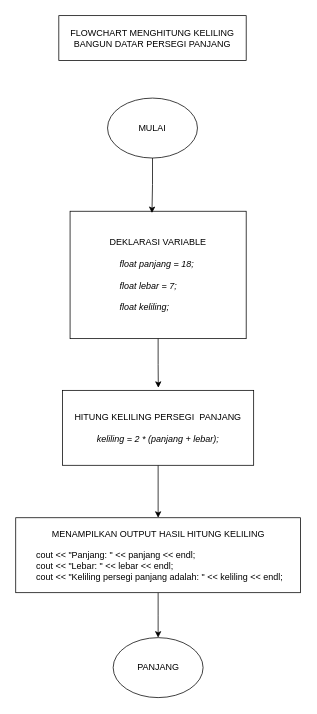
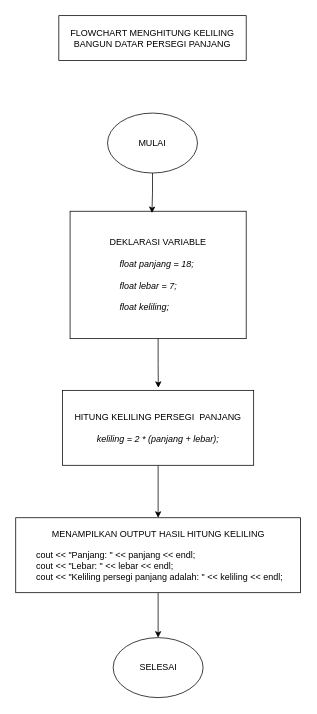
  <mxCell id="0" />
  <mxCell id="1" parent="0" />
  <mxCell id="2" value="FLOWCHART MENGHITUNG KELILING BANGUN DATAR PERSEGI PANJANG" style="rounded=0;whiteSpace=wrap;html=1;" parent="1" vertex="1"><mxGeometry x="78" y="20" width="250" height="60" as="geometry" /></mxCell>
- <mxCell id="3" value="MULAI" style="ellipse;whiteSpace=wrap;html=1;" vertex="1" parent="1"><mxGeometry x="143" y="130" width="120" height="80" as="geometry" /></mxCell>
+ <mxCell id="3" value="MULAI" style="ellipse;whiteSpace=wrap;html=1;" vertex="1" parent="1"><mxGeometry x="143" y="150" width="120" height="80" as="geometry" /></mxCell>
  <mxCell id="4" value="DEKLARASI VARIABLE&lt;div&gt;&lt;br&gt;&lt;/div&gt;&lt;div&gt;&lt;div style=&quot;text-align: left;&quot;&gt;&amp;nbsp; &amp;nbsp;&lt;i&gt; float panjang = 18;&lt;/i&gt;&lt;/div&gt;&lt;div style=&quot;text-align: left;&quot;&gt;&lt;i&gt;&lt;br&gt;&lt;/i&gt;&lt;/div&gt;&lt;div style=&quot;text-align: left;&quot;&gt;&lt;i&gt;&amp;nbsp; &amp;nbsp; float lebar = 7;&lt;/i&gt;&lt;/div&gt;&lt;div style=&quot;text-align: left;&quot;&gt;&lt;i&gt;&lt;br&gt;&lt;/i&gt;&lt;/div&gt;&lt;div style=&quot;text-align: left;&quot;&gt;&lt;i&gt;&amp;nbsp; &amp;nbsp; float keliling;&lt;/i&gt;&lt;/div&gt;&lt;/div&gt;" style="rounded=0;whiteSpace=wrap;html=1;verticalAlign=middle;" vertex="1" parent="1"><mxGeometry x="93" y="281" width="235" height="170" as="geometry" /></mxCell>
  <mxCell id="5" style="edgeStyle=orthogonalEdgeStyle;rounded=0;orthogonalLoop=1;jettySize=auto;html=1;entryX=0.5;entryY=0;entryDx=0;entryDy=0;" edge="1" parent="1" source="6" target="8"><mxGeometry relative="1" as="geometry" /></mxCell>
  <mxCell id="6" value="HITUNG KELILING PERSEGI&amp;nbsp; PANJANG&lt;div&gt;&lt;br&gt;&lt;/div&gt;&lt;div&gt;&lt;i&gt;keliling = 2 * (panjang + lebar);&lt;/i&gt;&lt;/div&gt;" style="rounded=0;whiteSpace=wrap;html=1;verticalAlign=middle;" vertex="1" parent="1"><mxGeometry x="83" y="520" width="255" height="100" as="geometry" /></mxCell>
  <mxCell id="7" style="edgeStyle=orthogonalEdgeStyle;rounded=0;orthogonalLoop=1;jettySize=auto;html=1;" edge="1" parent="1" source="8"><mxGeometry relative="1" as="geometry"><mxPoint x="210.5" y="850" as="targetPoint" /></mxGeometry></mxCell>
  <mxCell id="8" value="&lt;div&gt;MENAMPILKAN OUTPUT HASIL HITUNG KELILING&lt;/div&gt;&lt;div&gt;&lt;br&gt;&lt;/div&gt;&lt;div&gt;&lt;div style=&quot;text-align: justify;&quot;&gt;&amp;nbsp;cout &amp;lt;&amp;lt; &quot;Panjang: &quot; &amp;lt;&amp;lt; panjang &amp;lt;&amp;lt; endl;&lt;/div&gt;&lt;div style=&quot;text-align: justify;&quot;&gt;&amp;nbsp;cout &amp;lt;&amp;lt; &quot;Lebar: &quot; &amp;lt;&amp;lt; lebar &amp;lt;&amp;lt; endl;&lt;/div&gt;&lt;div style=&quot;text-align: justify;&quot;&gt;&amp;nbsp;cout &amp;lt;&amp;lt; &quot;Keliling persegi panjang adalah: &quot; &amp;lt;&amp;lt; keliling &amp;lt;&amp;lt; endl;&lt;/div&gt;&lt;/div&gt;" style="rounded=0;whiteSpace=wrap;html=1;verticalAlign=middle;" vertex="1" parent="1"><mxGeometry x="20.5" y="690" width="380" height="100" as="geometry" /></mxCell>
- <mxCell id="9" value="PANJANG" style="ellipse;whiteSpace=wrap;html=1;" vertex="1" parent="1"><mxGeometry x="150.5" y="850" width="120" height="80" as="geometry" /></mxCell>
+ <mxCell id="9" value="SELESAI" style="ellipse;whiteSpace=wrap;html=1;" vertex="1" parent="1"><mxGeometry x="150.5" y="850" width="120" height="80" as="geometry" /></mxCell>
  <mxCell id="10" style="edgeStyle=orthogonalEdgeStyle;rounded=0;orthogonalLoop=1;jettySize=auto;html=1;entryX=0.465;entryY=0.014;entryDx=0;entryDy=0;entryPerimeter=0;" edge="1" parent="1" source="3" target="4"><mxGeometry relative="1" as="geometry" /></mxCell>
  <mxCell id="11" style="edgeStyle=orthogonalEdgeStyle;rounded=0;orthogonalLoop=1;jettySize=auto;html=1;entryX=0.501;entryY=-0.034;entryDx=0;entryDy=0;entryPerimeter=0;" edge="1" parent="1" source="4" target="6"><mxGeometry relative="1" as="geometry" /></mxCell>
